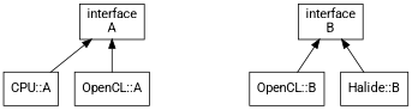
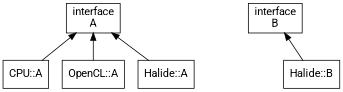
  digraph {
    fontname=Roboto
    rankdir=BT
    node [fontname=Roboto shape=record]
    edge [dir=forward fontname=Roboto]
    n1 [label="{<f0> interface\nA}"]
    n2 [label="{<f0> interface\nB}"]
    "CPU::A"
    "OpenCL::A"
-   "OpenCL::B"
+   "Halide::A"
    "Halide::B"
    subgraph sub_1 {
      rank=same
      n1
      n2
    }
    "CPU::A" -> n1
    "OpenCL::A" -> n1
-   "OpenCL::B" -> n2
+   "Halide::A" -> n1
    "Halide::B" -> n2
  }
